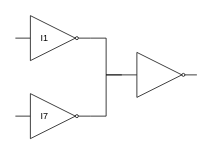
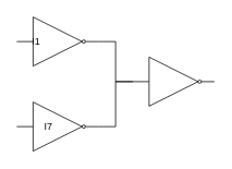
  <mxCell id="0" />
  <mxCell id="1" parent="0" />
  <mxCell id="2" style="edgeStyle=orthogonalEdgeStyle;rounded=0;orthogonalLoop=1;jettySize=auto;html=1;entryX=0;entryY=0.5;entryDx=0;entryDy=0;endArrow=none;endFill=0;" edge="1" parent="1" source="3" target="6"><mxGeometry relative="1" as="geometry" /></mxCell>
  <mxCell id="3" value="" style="verticalLabelPosition=bottom;shadow=0;dashed=0;align=center;html=1;verticalAlign=top;shape=mxgraph.electrical.logic_gates.buffer2;negating=1;" vertex="1" parent="1"><mxGeometry x="20" y="20" width="100" height="60" as="geometry" /></mxCell>
  <mxCell id="4" style="edgeStyle=orthogonalEdgeStyle;rounded=0;orthogonalLoop=1;jettySize=auto;html=1;entryX=0;entryY=0.5;entryDx=0;entryDy=0;endArrow=none;endFill=0;" edge="1" parent="1" source="5" target="6"><mxGeometry relative="1" as="geometry"><mxPoint x="143.762" y="112.476" as="targetPoint" /></mxGeometry></mxCell>
  <mxCell id="5" value="" style="verticalLabelPosition=bottom;shadow=0;dashed=0;align=center;html=1;verticalAlign=top;shape=mxgraph.electrical.logic_gates.buffer2;negating=1;" vertex="1" parent="1"><mxGeometry x="20" y="124" width="100" height="60" as="geometry" /></mxCell>
  <mxCell id="6" value="" style="verticalLabelPosition=bottom;shadow=0;dashed=0;align=center;html=1;verticalAlign=top;shape=mxgraph.electrical.logic_gates.buffer2;negating=1;" vertex="1" parent="1"><mxGeometry x="162" y="69" width="100" height="60" as="geometry" /></mxCell>
- <mxCell id="7" value="I1" style="text;html=1;strokeColor=none;fillColor=none;align=center;verticalAlign=middle;whiteSpace=wrap;rounded=0;" vertex="1" parent="1"><mxGeometry x="39" y="40" width="40" height="20" as="geometry" /></mxCell>
+ <mxCell id="7" value="I1" style="text;html=1;strokeColor=none;fillColor=none;align=center;verticalAlign=middle;whiteSpace=wrap;rounded=0;" vertex="1" parent="1"><mxGeometry x="24" y="40" width="40" height="20" as="geometry" /></mxCell>
  <mxCell id="8" value="I7" style="text;html=1;strokeColor=none;fillColor=none;align=center;verticalAlign=middle;whiteSpace=wrap;rounded=0;" vertex="1" parent="1"><mxGeometry x="39" y="144" width="40" height="20" as="geometry" /></mxCell>
